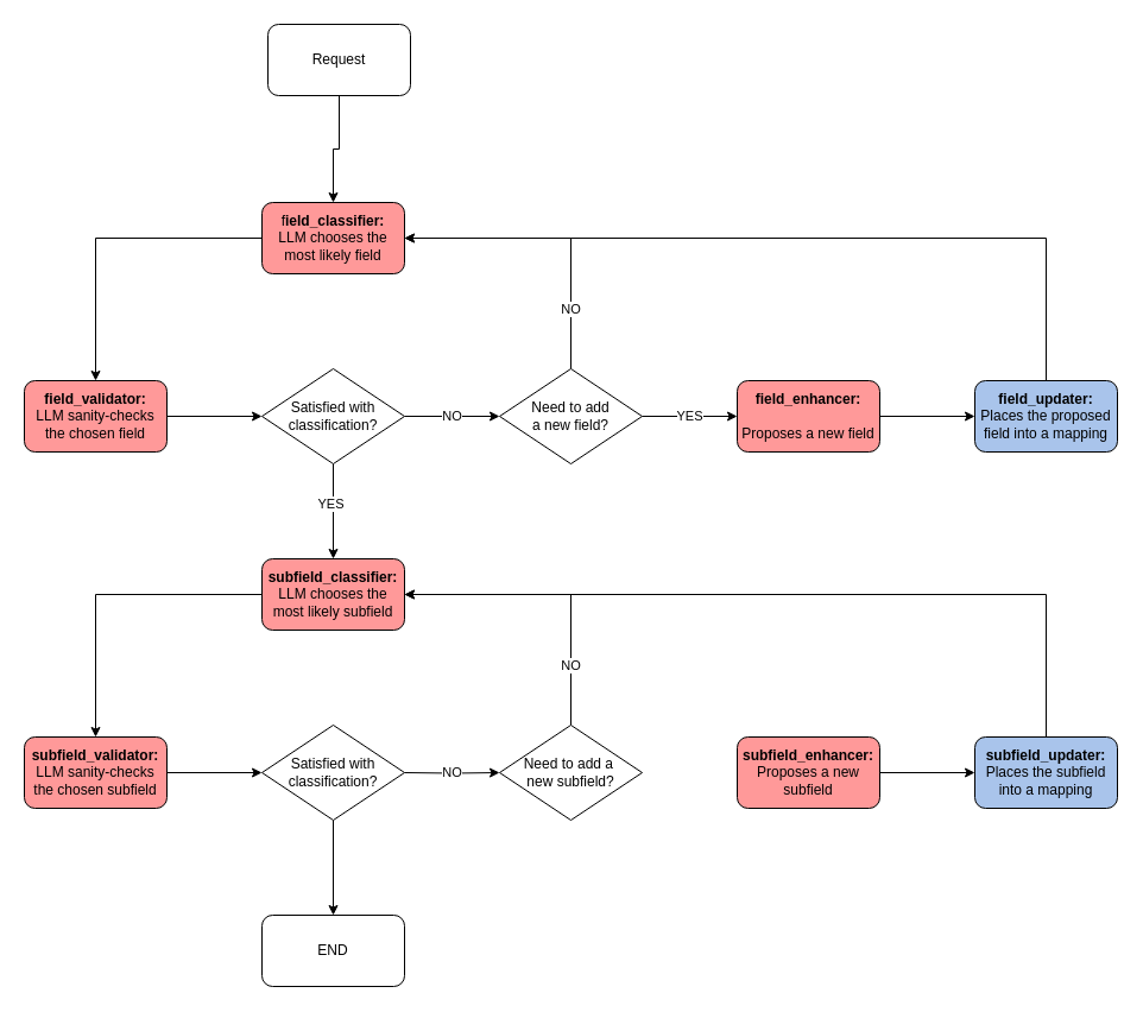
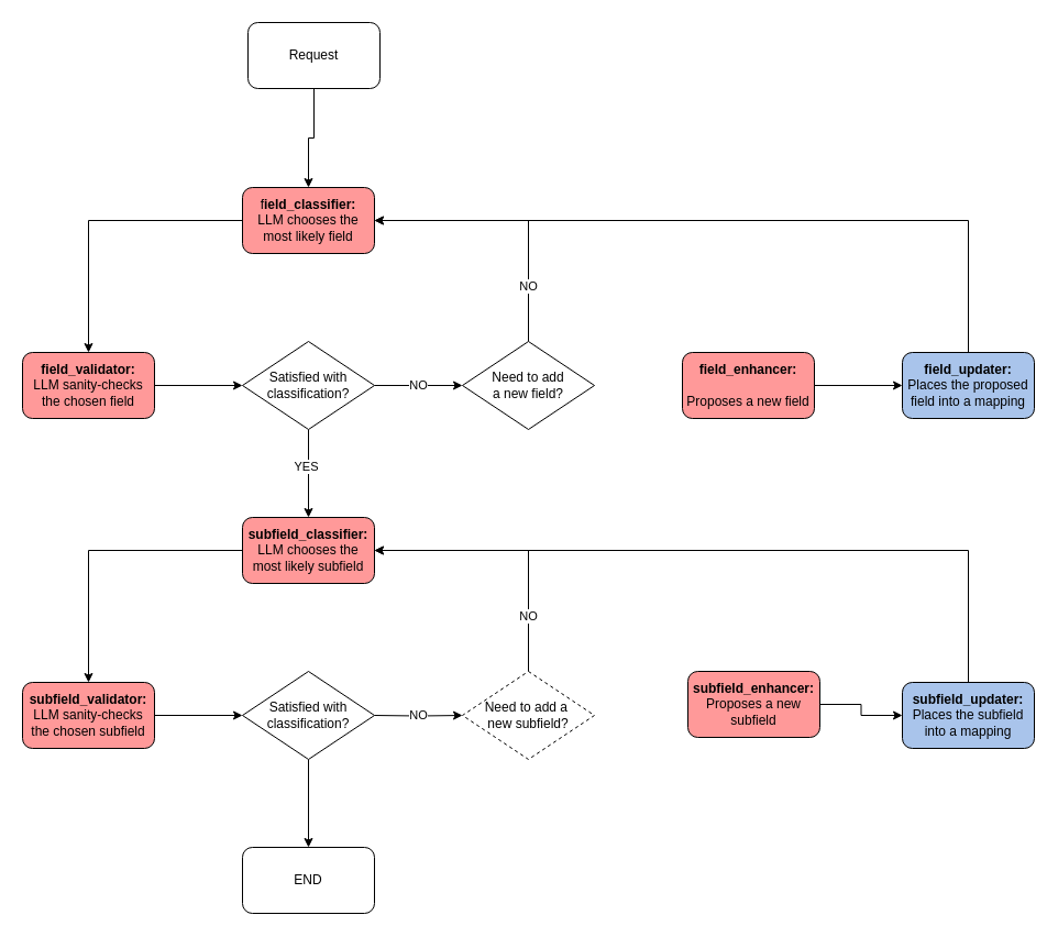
  <mxCell id="0" />
  <mxCell id="1" parent="0" />
  <mxCell id="2" value="" style="edgeStyle=orthogonalEdgeStyle;rounded=0;orthogonalLoop=1;jettySize=auto;html=1;" edge="1" parent="1" source="3" target="5"><mxGeometry relative="1" as="geometry" /></mxCell>
  <mxCell id="3" value="Request" style="rounded=1;whiteSpace=wrap;html=1;" vertex="1" parent="1"><mxGeometry x="225" y="20" width="120" height="60" as="geometry" /></mxCell>
  <mxCell id="4" style="edgeStyle=orthogonalEdgeStyle;rounded=0;orthogonalLoop=1;jettySize=auto;html=1;exitX=0;exitY=0.5;exitDx=0;exitDy=0;entryX=0.5;entryY=0;entryDx=0;entryDy=0;" edge="1" parent="1" source="5" target="7"><mxGeometry relative="1" as="geometry"><Array as="points"><mxPoint x="80" y="200" /></Array></mxGeometry></mxCell>
  <mxCell id="5" value="f&lt;b&gt;ield_classifier:&lt;/b&gt;&lt;div&gt;LLM chooses the most likely field&lt;/div&gt;" style="whiteSpace=wrap;html=1;rounded=1;fillColor=#FF9999;" vertex="1" parent="1"><mxGeometry x="220" y="170" width="120" height="60" as="geometry" /></mxCell>
  <mxCell id="6" style="edgeStyle=orthogonalEdgeStyle;rounded=0;orthogonalLoop=1;jettySize=auto;html=1;entryX=0;entryY=0.5;entryDx=0;entryDy=0;" edge="1" parent="1" source="7" target="16"><mxGeometry relative="1" as="geometry" /></mxCell>
  <mxCell id="7" value="&lt;b&gt;field_validator:&lt;/b&gt;&lt;div&gt;LLM sanity-checks the chosen field&lt;/div&gt;" style="whiteSpace=wrap;html=1;rounded=1;fillColor=#FF9999;" vertex="1" parent="1"><mxGeometry x="20" y="320" width="120" height="60" as="geometry" /></mxCell>
  <mxCell id="8" value="" style="edgeStyle=orthogonalEdgeStyle;rounded=0;orthogonalLoop=1;jettySize=auto;html=1;" edge="1" parent="1" source="9" target="18"><mxGeometry relative="1" as="geometry" /></mxCell>
  <mxCell id="9" value="&lt;b&gt;field_enhancer:&lt;/b&gt;&lt;div&gt;&lt;b&gt;&lt;br&gt;&lt;/b&gt;&lt;div&gt;Proposes a new field&lt;/div&gt;&lt;/div&gt;" style="whiteSpace=wrap;html=1;rounded=1;fillColor=#FF9999;" vertex="1" parent="1"><mxGeometry x="620" y="320" width="120" height="60" as="geometry" /></mxCell>
- <mxCell id="10" value="YES" style="edgeStyle=orthogonalEdgeStyle;rounded=0;orthogonalLoop=1;jettySize=auto;html=1;exitX=1;exitY=0.5;exitDx=0;exitDy=0;entryX=0;entryY=0.5;entryDx=0;entryDy=0;" edge="1" parent="1" source="12" target="9"><mxGeometry relative="1" as="geometry" /></mxCell>
  <mxCell id="11" value="NO" style="edgeStyle=orthogonalEdgeStyle;rounded=0;orthogonalLoop=1;jettySize=auto;html=1;entryX=1;entryY=0.5;entryDx=0;entryDy=0;" edge="1" parent="1" source="12" target="5"><mxGeometry x="-0.6" relative="1" as="geometry"><Array as="points"><mxPoint x="480" y="200" /></Array><mxPoint as="offset" /></mxGeometry></mxCell>
  <mxCell id="12" value="Need to&amp;nbsp;&lt;span style=&quot;background-color: transparent; color: light-dark(rgb(0, 0, 0), rgb(255, 255, 255));&quot;&gt;add&lt;/span&gt;&lt;div&gt;&lt;span style=&quot;background-color: transparent; color: light-dark(rgb(0, 0, 0), rgb(255, 255, 255));&quot;&gt;a new field?&lt;/span&gt;&lt;/div&gt;" style="rhombus;whiteSpace=wrap;html=1;" vertex="1" parent="1"><mxGeometry x="420" y="310" width="120" height="80" as="geometry" /></mxCell>
  <mxCell id="13" value="NO" style="edgeStyle=orthogonalEdgeStyle;rounded=0;orthogonalLoop=1;jettySize=auto;html=1;exitX=1;exitY=0.5;exitDx=0;exitDy=0;entryX=0;entryY=0.5;entryDx=0;entryDy=0;" edge="1" parent="1" source="16" target="12"><mxGeometry relative="1" as="geometry" /></mxCell>
  <mxCell id="14" style="edgeStyle=orthogonalEdgeStyle;rounded=0;orthogonalLoop=1;jettySize=auto;html=1;exitX=0.5;exitY=1;exitDx=0;exitDy=0;entryX=0.5;entryY=0;entryDx=0;entryDy=0;" edge="1" parent="1" source="16" target="20"><mxGeometry relative="1" as="geometry" /></mxCell>
  <mxCell id="15" value="YES" style="edgeLabel;html=1;align=center;verticalAlign=middle;resizable=0;points=[];" connectable="0" vertex="1" parent="14"><mxGeometry x="-0.185" y="-3" relative="1" as="geometry"><mxPoint as="offset" /></mxGeometry></mxCell>
  <mxCell id="16" value="Satisfied with classification?" style="rhombus;whiteSpace=wrap;html=1;" vertex="1" parent="1"><mxGeometry x="220" y="310" width="120" height="80" as="geometry" /></mxCell>
  <mxCell id="17" style="edgeStyle=orthogonalEdgeStyle;rounded=0;orthogonalLoop=1;jettySize=auto;html=1;entryX=1;entryY=0.5;entryDx=0;entryDy=0;exitX=0.5;exitY=0;exitDx=0;exitDy=0;" edge="1" parent="1" source="18" target="5"><mxGeometry relative="1" as="geometry"><Array as="points"><mxPoint x="880" y="200" /></Array></mxGeometry></mxCell>
  <mxCell id="18" value="&lt;b&gt;field_updater:&lt;/b&gt;&lt;div&gt;Places the proposed field into a mapping&lt;/div&gt;" style="whiteSpace=wrap;html=1;rounded=1;fillColor=#A9C4EB;" vertex="1" parent="1"><mxGeometry x="820" y="320" width="120" height="60" as="geometry" /></mxCell>
  <mxCell id="19" style="edgeStyle=orthogonalEdgeStyle;rounded=0;orthogonalLoop=1;jettySize=auto;html=1;exitX=0;exitY=0.5;exitDx=0;exitDy=0;entryX=0.5;entryY=0;entryDx=0;entryDy=0;" edge="1" parent="1" source="20" target="22"><mxGeometry relative="1" as="geometry"><Array as="points"><mxPoint x="80" y="500" /></Array></mxGeometry></mxCell>
  <mxCell id="20" value="&lt;b&gt;subfield_classifier:&lt;/b&gt;&lt;div&gt;LLM chooses the most likely subfield&lt;/div&gt;" style="whiteSpace=wrap;html=1;rounded=1;fillColor=#FF9999;" vertex="1" parent="1"><mxGeometry x="220" y="470" width="120" height="60" as="geometry" /></mxCell>
  <mxCell id="21" style="edgeStyle=orthogonalEdgeStyle;rounded=0;orthogonalLoop=1;jettySize=auto;html=1;entryX=0;entryY=0.5;entryDx=0;entryDy=0;" edge="1" parent="1" source="22" target="30"><mxGeometry relative="1" as="geometry"><mxPoint x="220" y="650" as="targetPoint" /></mxGeometry></mxCell>
  <mxCell id="22" value="&lt;b&gt;subfield_validator:&lt;/b&gt;&lt;div&gt;LLM sanity-checks the chosen subfield&lt;/div&gt;" style="whiteSpace=wrap;html=1;rounded=1;fillColor=#FF9999;" vertex="1" parent="1"><mxGeometry x="20" y="620" width="120" height="60" as="geometry" /></mxCell>
  <mxCell id="23" value="" style="edgeStyle=orthogonalEdgeStyle;rounded=0;orthogonalLoop=1;jettySize=auto;html=1;" edge="1" parent="1" source="24" target="28"><mxGeometry relative="1" as="geometry" /></mxCell>
- <mxCell id="24" value="&lt;b&gt;subfield_enhancer:&lt;/b&gt;&lt;div&gt;&lt;div&gt;Proposes a new subfield&lt;/div&gt;&lt;/div&gt;" style="whiteSpace=wrap;html=1;rounded=1;fillColor=#FF9999;" vertex="1" parent="1"><mxGeometry x="620" y="620" width="120" height="60" as="geometry" /></mxCell>
+ <mxCell id="24" value="&lt;b&gt;subfield_enhancer:&lt;/b&gt;&lt;div&gt;&lt;div&gt;Proposes a new subfield&lt;/div&gt;&lt;/div&gt;" style="whiteSpace=wrap;html=1;rounded=1;fillColor=#FF9999;" vertex="1" parent="1"><mxGeometry x="625" y="610" width="120" height="60" as="geometry" /></mxCell>
  <mxCell id="25" value="NO" style="edgeStyle=orthogonalEdgeStyle;rounded=0;orthogonalLoop=1;jettySize=auto;html=1;entryX=1;entryY=0.5;entryDx=0;entryDy=0;exitX=0.5;exitY=0;exitDx=0;exitDy=0;" edge="1" parent="1" source="31" target="20"><mxGeometry x="-0.6" relative="1" as="geometry"><mxPoint x="480" y="610" as="sourcePoint" /><Array as="points"><mxPoint x="480" y="500" /></Array><mxPoint as="offset" /></mxGeometry></mxCell>
  <mxCell id="26" value="NO" style="edgeStyle=orthogonalEdgeStyle;rounded=0;orthogonalLoop=1;jettySize=auto;html=1;exitX=1;exitY=0.5;exitDx=0;exitDy=0;entryX=0;entryY=0.5;entryDx=0;entryDy=0;" edge="1" parent="1" target="31"><mxGeometry relative="1" as="geometry"><mxPoint x="340" y="650" as="sourcePoint" /><mxPoint x="420" y="650" as="targetPoint" /></mxGeometry></mxCell>
  <mxCell id="27" style="edgeStyle=orthogonalEdgeStyle;rounded=0;orthogonalLoop=1;jettySize=auto;html=1;entryX=1;entryY=0.5;entryDx=0;entryDy=0;exitX=0.5;exitY=0;exitDx=0;exitDy=0;" edge="1" parent="1" source="28" target="20"><mxGeometry relative="1" as="geometry"><Array as="points"><mxPoint x="880" y="500" /></Array></mxGeometry></mxCell>
  <mxCell id="28" value="&lt;b&gt;subfield_updater:&lt;/b&gt;&lt;div&gt;Places the subfield into a mapping&lt;/div&gt;" style="whiteSpace=wrap;html=1;rounded=1;fillColor=#A9C4EB;" vertex="1" parent="1"><mxGeometry x="820" y="620" width="120" height="60" as="geometry" /></mxCell>
  <mxCell id="29" value="" style="edgeStyle=orthogonalEdgeStyle;rounded=0;orthogonalLoop=1;jettySize=auto;html=1;entryX=0.5;entryY=0;entryDx=0;entryDy=0;" edge="1" parent="1" source="30" target="32"><mxGeometry relative="1" as="geometry"><mxPoint x="280" y="770" as="targetPoint" /></mxGeometry></mxCell>
  <mxCell id="30" value="Satisfied with classification?" style="rhombus;whiteSpace=wrap;html=1;" vertex="1" parent="1"><mxGeometry x="220" y="610" width="120" height="80" as="geometry" /></mxCell>
- <mxCell id="31" value="Need to&amp;nbsp;&lt;span style=&quot;background-color: transparent; color: light-dark(rgb(0, 0, 0), rgb(255, 255, 255));&quot;&gt;add&amp;nbsp;&lt;/span&gt;&lt;span style=&quot;background-color: transparent; color: light-dark(rgb(0, 0, 0), rgb(255, 255, 255));&quot;&gt;a&amp;nbsp;&lt;/span&gt;&lt;div&gt;&lt;span style=&quot;background-color: transparent; color: light-dark(rgb(0, 0, 0), rgb(255, 255, 255));&quot;&gt;new subfield?&lt;/span&gt;&lt;/div&gt;" style="rhombus;whiteSpace=wrap;html=1;" vertex="1" parent="1"><mxGeometry x="420" y="610" width="120" height="80" as="geometry" /></mxCell>
+ <mxCell id="31" value="Need to&amp;nbsp;&lt;span style=&quot;background-color: transparent; color: light-dark(rgb(0, 0, 0), rgb(255, 255, 255));&quot;&gt;add&amp;nbsp;&lt;/span&gt;&lt;span style=&quot;background-color: transparent; color: light-dark(rgb(0, 0, 0), rgb(255, 255, 255));&quot;&gt;a&amp;nbsp;&lt;/span&gt;&lt;div&gt;&lt;span style=&quot;background-color: transparent; color: light-dark(rgb(0, 0, 0), rgb(255, 255, 255));&quot;&gt;new subfield?&lt;/span&gt;&lt;/div&gt;" style="rhombus;whiteSpace=wrap;html=1;dashed=1;" vertex="1" parent="1"><mxGeometry x="420" y="610" width="120" height="80" as="geometry" /></mxCell>
  <mxCell id="32" value="END" style="rounded=1;whiteSpace=wrap;html=1;" vertex="1" parent="1"><mxGeometry x="220" y="770" width="120" height="60" as="geometry" /></mxCell>
